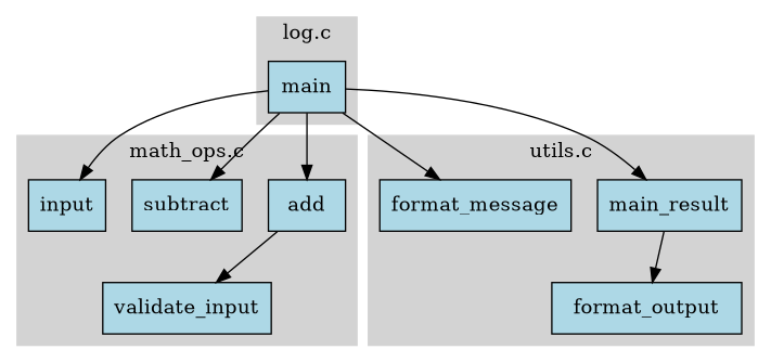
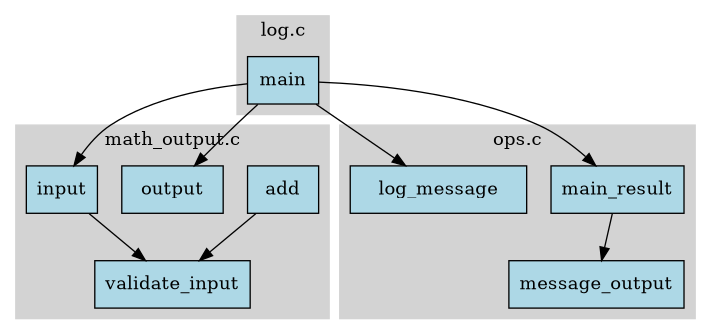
  digraph {
    node [fillcolor=lightblue shape=box style=filled]
    add
    validate_input
-   subtract
+   subtract [label=output]
    n4 [label=input]
    n5 [label=main_result]
-   format_output
-   log_message [label=format_message]
+   format_output [label=message_output]
+   log_message
    main
    subgraph cluster_1 {
      color=lightgrey
-     label="math_ops.c"
+     label="math_output.c"
      style=filled
      add
      validate_input
      subtract
      n4
    }
    subgraph cluster_2 {
      color=lightgrey
-     label="utils.c"
+     label="ops.c"
      style=filled
      n5
      format_output
      log_message
    }
    subgraph cluster_3 {
      color=lightgrey
      label="log.c"
      style=filled
      main
    }
    add -> validate_input
+   n4 -> validate_input
    n5 -> format_output
-   main -> add
    main -> subtract
    main -> n4
    main -> n5
    main -> log_message
  }
